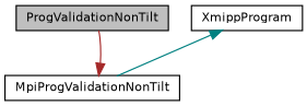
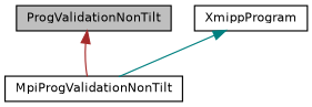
  digraph {
    node [color=black fillcolor=white fontname=Helvetica fontsize=10 shape=record style=filled]
    edge [dir=back fontname=Helvetica fontsize=10 labelfontname=Helvetica labelfontsize=10 style=solid]
    n1 [fillcolor=grey75 fontcolor=black height=0.2 label=ProgValidationNonTilt width=0.4]
    n2 [height=0.2 label=MpiProgValidationNonTilt width=0.4]
    n3 [height=0.2 label=XmippProgram width=0.4]
-   n2 -> n1 [color=brown]
+   n1 -> n2 [color=brown]
    n3 -> n2 [color=teal]
  }
